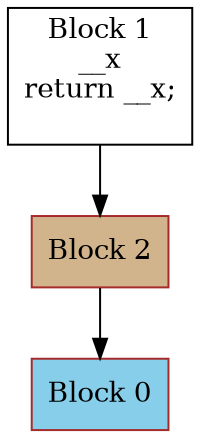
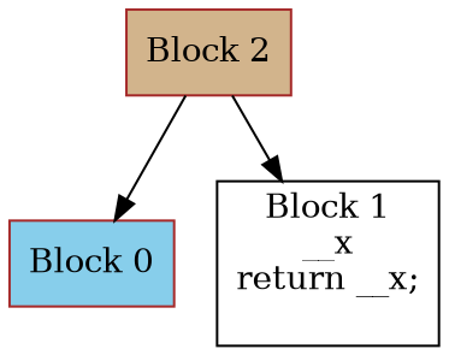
  digraph {
    node [color=brown shape=box style=filled]
    n1 [fillcolor=skyblue label="Block 0\n"]
    n2 [color=black fillcolor=white label="Block 1\n__x\nreturn __x;\n\n"]
    n3 [fillcolor=tan label="Block 2\n"]
    n3 -> n1
-   n2 -> n3
+   n3 -> n2
  }
